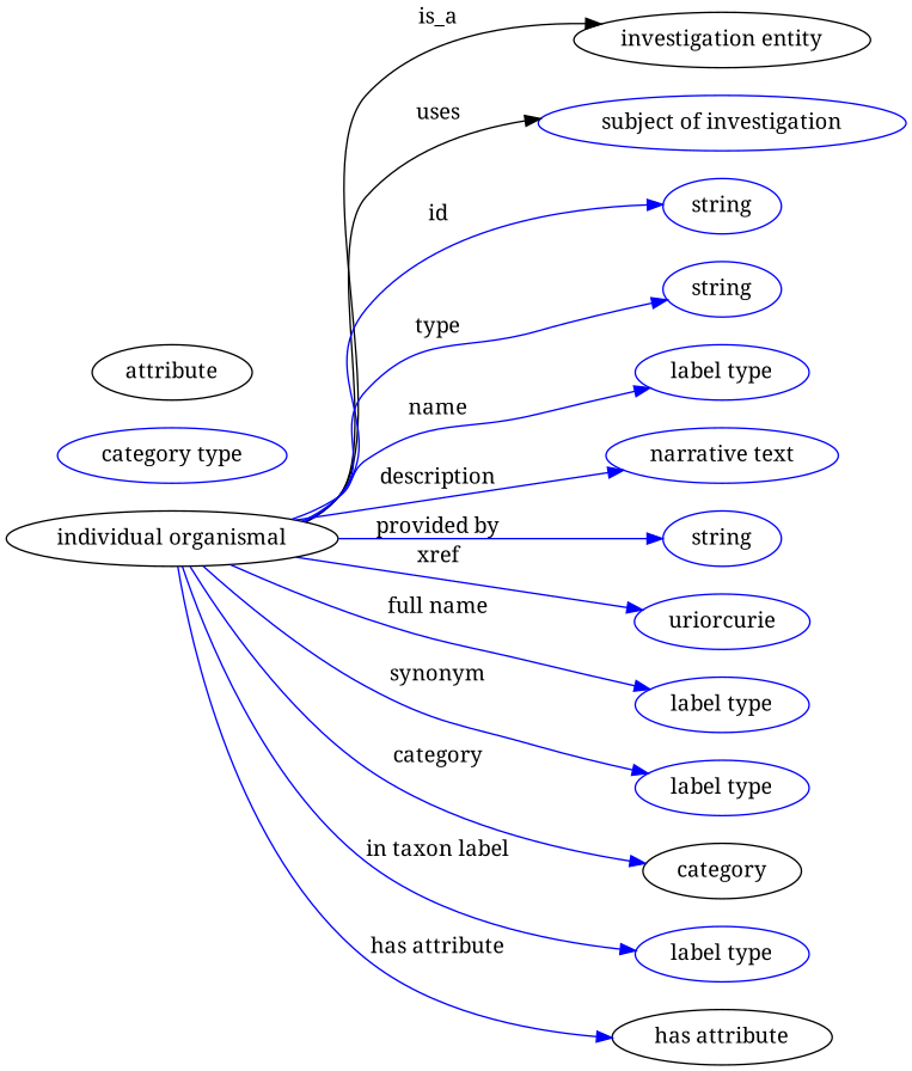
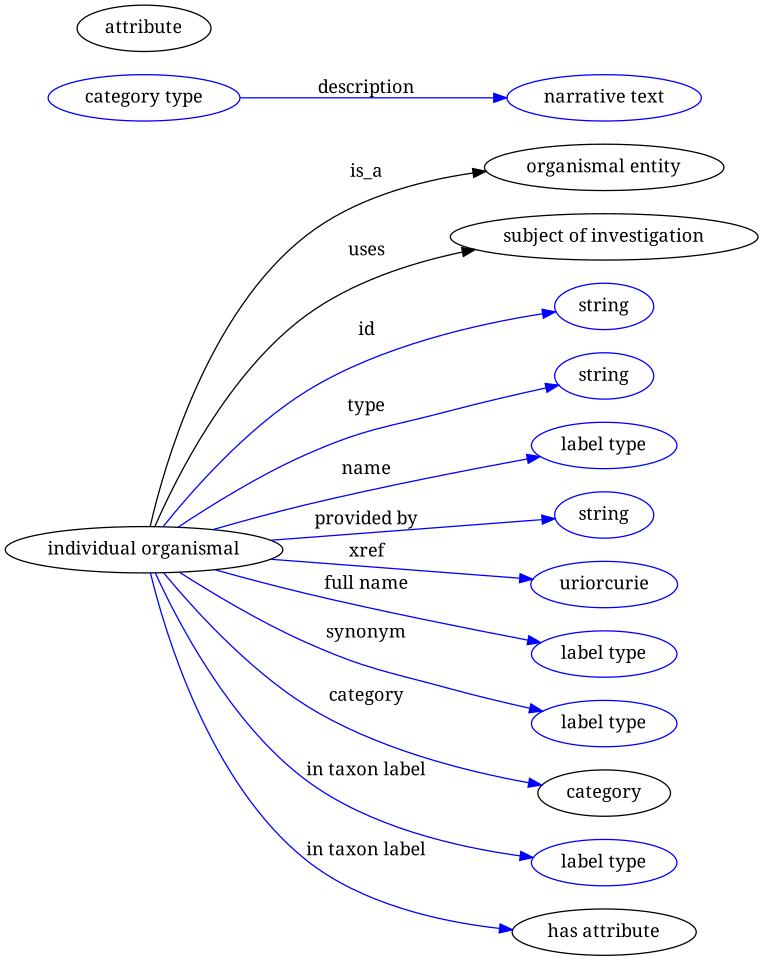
  digraph {
    fontname="Noto Serif"
    rankdir=LR
    node [fontname="Noto Serif" color=blue]
    edge [fontname="Noto Serif" color=blue style=solid]
    n1 [height=0.5 label="individual organismal" width=2.8525 color=""]
-   "organismal entity" [height=0.5 width=2.5817 label="investigation entity" color=""]
-   "subject of investigation" [height=0.5 width=3.3219]
+   "organismal entity" [height=0.5 width=2.5817 color=""]
+   "subject of investigation" [height=0.5 width=3.3219 color=""]
    n4 [height=0.5 label=string width=1.0652]
    n5 [height=0.5 label=string width=1.0652]
    n6 [height=0.5 label="label type" width=1.5707]
    n7 [height=0.5 label="narrative text" width=2.0943]
    n8 [height=0.5 label=string width=1.0652]
    n9 [height=0.5 label=uriorcurie width=1.5887]
    n10 [height=0.5 label="label type" width=1.5707]
    n11 [height=0.5 label="label type" width=1.5707]
    category [height=0.5 width=1.4263 color=""]
    n13 [height=0.5 label="label type" width=1.5707]
    "has attribute" [height=0.5 width=1.9859 color=""]
    n15 [height=0.5 label="category type" width=2.0762]
    n16 [color=black height=0.5 label=attribute width=1.4443]
    n1 -> "organismal entity" [label=is_a color="" style=""]
    n1 -> "subject of investigation" [label=uses color="" style=""]
    n1 -> n4 [label=id]
    n1 -> n5 [label=type]
    n1 -> n6 [label=name]
-   n1 -> n7 [label=description]
+   n15 -> n7 [label=description]
    n1 -> n8 [label="provided by"]
    n1 -> n9 [label=xref]
    n1 -> n10 [label="full name"]
    n1 -> n11 [label=synonym]
    n1 -> category [label=category]
    n1 -> n13 [label="in taxon label"]
-   n1 -> "has attribute" [label="has attribute"]
+   n1 -> "has attribute" [label="in taxon label"]
  }
